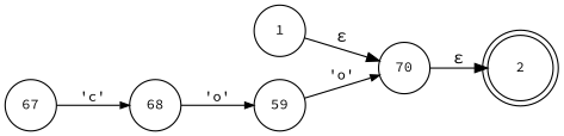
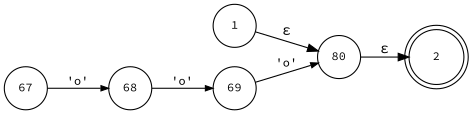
  digraph {
    fontname="Source Code Pro"
    rankdir=LR
    node [fixedsize=true fontname="Source Code Pro" fontsize=11 shape=circle peripheries=1]
    edge [fontname="Source Code Pro" arrowhead=normal arrowsize=.7 fontsize=11]
    n1 [label=2 shape=doublecircle width=.6 peripheries=""]
    n2 [label=1 width=.55]
-   n3 [label=70 width=.55]
+   n3 [label=80 width=.55]
    n4 [label=67 width=.55]
    n5 [label=68 width=.55]
-   n6 [label=59 width=.55]
+   n6 [label=69 width=.55]
    n2 -> n3 [label="&epsilon;" arrowhead="" arrowsize="" fontsize=""]
    n3 -> n1 [label="&epsilon;" arrowhead="" arrowsize="" fontsize=""]
-   n4 -> n5 [label="'c'"]
+   n4 -> n5 [label="'o'"]
    n5 -> n6 [label="'o'"]
    n6 -> n3 [label="'o'"]
  }
